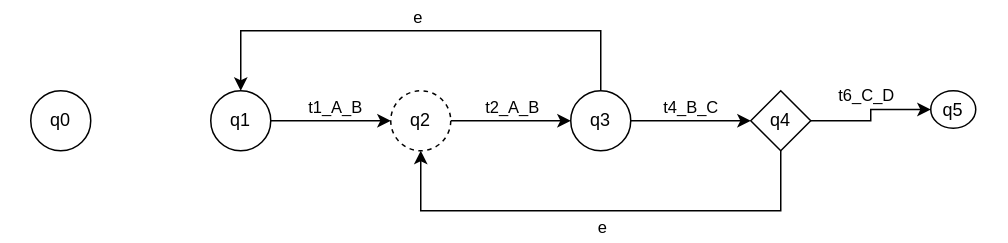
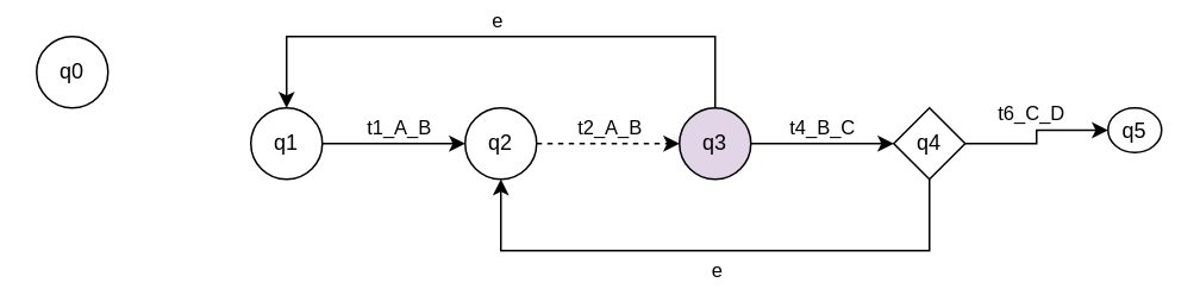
  <mxCell id="0" />
  <mxCell id="1" parent="0" />
  <mxCell id="2" style="rounded=0;orthogonalLoop=1;jettySize=auto;html=1;" parent="1" source="4" target="7" edge="1"><mxGeometry relative="1" as="geometry"><Array as="points" /></mxGeometry></mxCell>
  <mxCell id="3" value="t1_A_B" style="edgeLabel;html=1;align=center;verticalAlign=middle;resizable=0;points=[];" parent="2" vertex="1" connectable="0"><mxGeometry x="0.05" y="-2" relative="1" as="geometry"><mxPoint y="-12" as="offset" /></mxGeometry></mxCell>
  <mxCell id="4" value="q1" style="ellipse;whiteSpace=wrap;html=1;aspect=fixed;" parent="1" vertex="1"><mxGeometry x="140" y="60" width="40" height="40" as="geometry" /></mxCell>
- <mxCell id="5" style="rounded=0;orthogonalLoop=1;jettySize=auto;html=1;" parent="1" source="7" target="12" edge="1"><mxGeometry relative="1" as="geometry"><Array as="points" /></mxGeometry></mxCell>
+ <mxCell id="5" style="rounded=0;orthogonalLoop=1;jettySize=auto;html=1;dashed=1;" parent="1" source="7" target="12" edge="1"><mxGeometry relative="1" as="geometry"><Array as="points" /></mxGeometry></mxCell>
  <mxCell id="6" value="t2_A_B" style="edgeLabel;html=1;align=center;verticalAlign=middle;resizable=0;points=[];" parent="5" vertex="1" connectable="0"><mxGeometry x="0.05" y="-2" relative="1" as="geometry"><mxPoint x="-2" y="-12" as="offset" /></mxGeometry></mxCell>
- <mxCell id="7" value="q2" style="ellipse;whiteSpace=wrap;html=1;aspect=fixed;dashed=1;" parent="1" vertex="1"><mxGeometry x="260" y="60" width="40" height="40" as="geometry" /></mxCell>
+ <mxCell id="7" value="q2" style="ellipse;whiteSpace=wrap;html=1;aspect=fixed;" parent="1" vertex="1"><mxGeometry x="260" y="60" width="40" height="40" as="geometry" /></mxCell>
  <mxCell id="8" style="edgeStyle=orthogonalEdgeStyle;rounded=0;orthogonalLoop=1;jettySize=auto;html=1;" parent="1" source="12" target="18" edge="1"><mxGeometry relative="1" as="geometry" /></mxCell>
  <mxCell id="9" value="t4_B_C" style="edgeLabel;html=1;align=center;verticalAlign=middle;resizable=0;points=[];" parent="8" vertex="1" connectable="0"><mxGeometry x="-0.025" y="-2" relative="1" as="geometry"><mxPoint y="-12" as="offset" /></mxGeometry></mxCell>
  <mxCell id="10" style="edgeStyle=orthogonalEdgeStyle;rounded=0;orthogonalLoop=1;jettySize=auto;html=1;" parent="1" source="12" target="4" edge="1"><mxGeometry relative="1" as="geometry"><Array as="points"><mxPoint x="400" y="20" /><mxPoint x="160" y="20" /></Array></mxGeometry></mxCell>
  <mxCell id="11" value="e" style="edgeLabel;html=1;align=center;verticalAlign=middle;resizable=0;points=[];" parent="10" vertex="1" connectable="0"><mxGeometry x="0.019" y="1" relative="1" as="geometry"><mxPoint y="-11" as="offset" /></mxGeometry></mxCell>
- <mxCell id="12" value="q3" style="ellipse;whiteSpace=wrap;html=1;aspect=fixed;" parent="1" vertex="1"><mxGeometry x="380" y="60" width="40" height="40" as="geometry" /></mxCell>
- <mxCell id="13" value="q0" style="ellipse;whiteSpace=wrap;html=1;aspect=fixed;" parent="1" vertex="1"><mxGeometry x="20" y="60" width="40" height="40" as="geometry" /></mxCell>
+ <mxCell id="12" value="q3" style="ellipse;whiteSpace=wrap;html=1;aspect=fixed;fillColor=#e1d5e7;" parent="1" vertex="1"><mxGeometry x="380" y="60" width="40" height="40" as="geometry" /></mxCell>
+ <mxCell id="13" value="q0" style="ellipse;whiteSpace=wrap;html=1;aspect=fixed;" parent="1" vertex="1"><mxGeometry x="20" y="20" width="40" height="40" as="geometry" /></mxCell>
  <mxCell id="14" style="edgeStyle=orthogonalEdgeStyle;rounded=0;orthogonalLoop=1;jettySize=auto;html=1;" parent="1" source="18" target="19" edge="1"><mxGeometry relative="1" as="geometry" /></mxCell>
  <mxCell id="15" value="t6_C_D" style="edgeLabel;html=1;align=center;verticalAlign=middle;resizable=0;points=[];" parent="14" vertex="1" connectable="0"><mxGeometry x="0.1" y="-1" relative="1" as="geometry"><mxPoint x="-4" y="-11" as="offset" /></mxGeometry></mxCell>
  <mxCell id="16" style="edgeStyle=orthogonalEdgeStyle;rounded=0;orthogonalLoop=1;jettySize=auto;html=1;" parent="1" source="18" target="7" edge="1"><mxGeometry relative="1" as="geometry"><Array as="points"><mxPoint x="520" y="140" /><mxPoint x="280" y="140" /></Array></mxGeometry></mxCell>
  <mxCell id="17" value="e" style="edgeLabel;html=1;align=center;verticalAlign=middle;resizable=0;points=[];" parent="16" vertex="1" connectable="0"><mxGeometry x="-0.256" y="1" relative="1" as="geometry"><mxPoint x="-41" y="9" as="offset" /></mxGeometry></mxCell>
  <mxCell id="18" value="q4" style="rhombus;whiteSpace=wrap;html=1;aspect=fixed;" parent="1" vertex="1"><mxGeometry x="500" y="60" width="40" height="40" as="geometry" /></mxCell>
  <mxCell id="19" value="q5" style="ellipse;whiteSpace=wrap;html=1;aspect=fixed;" parent="1" vertex="1"><mxGeometry x="620" y="60" width="30" height="25" as="geometry" /></mxCell>
